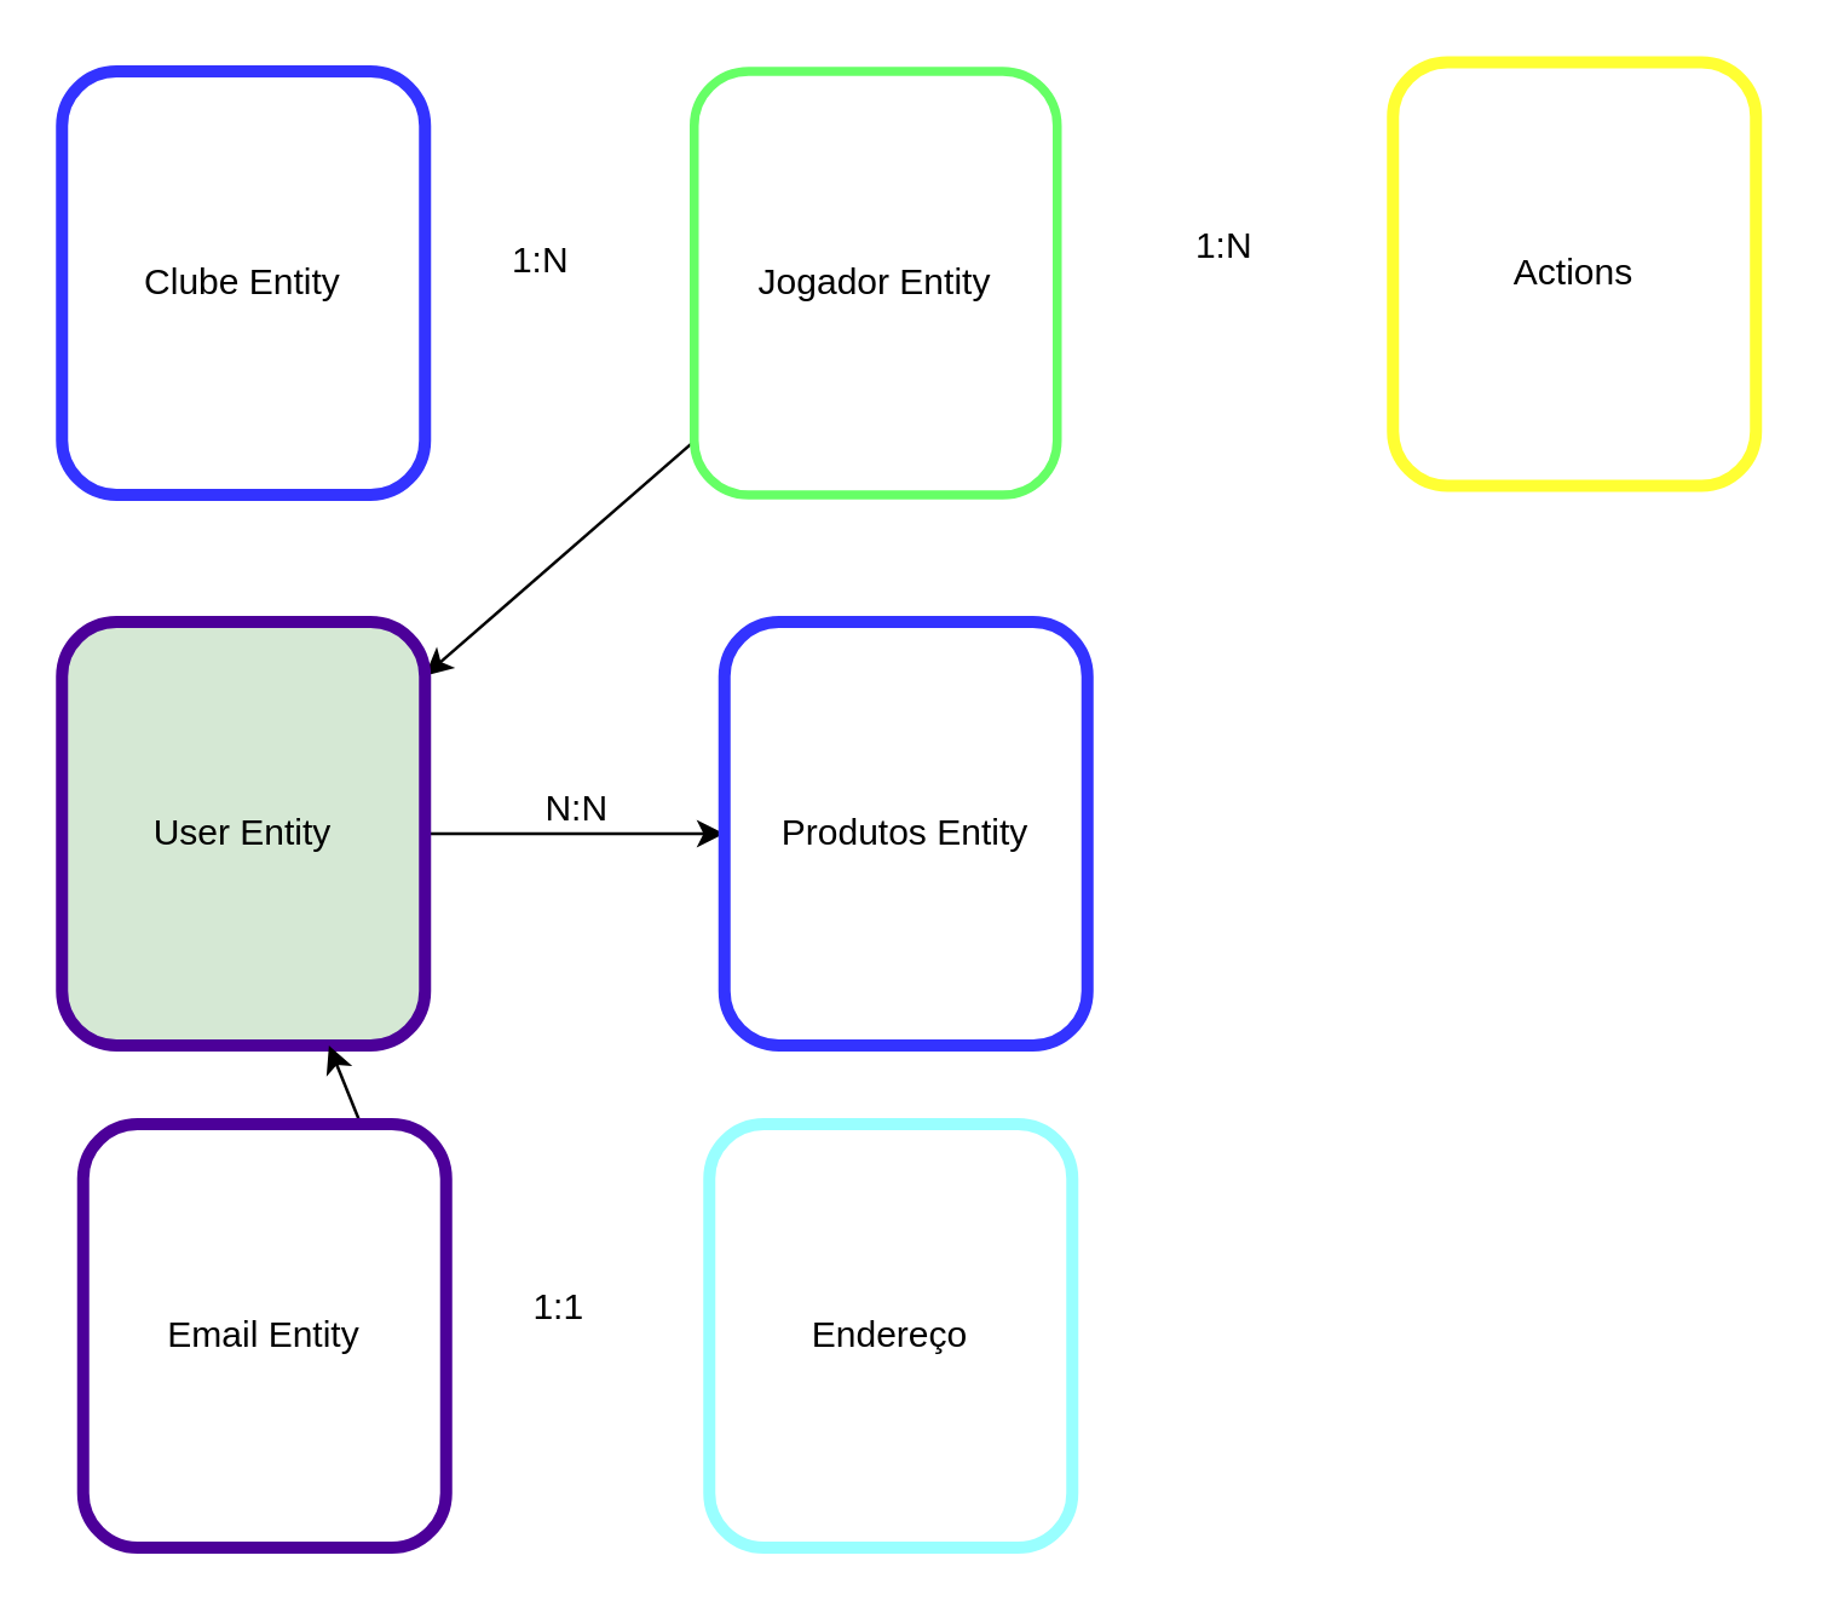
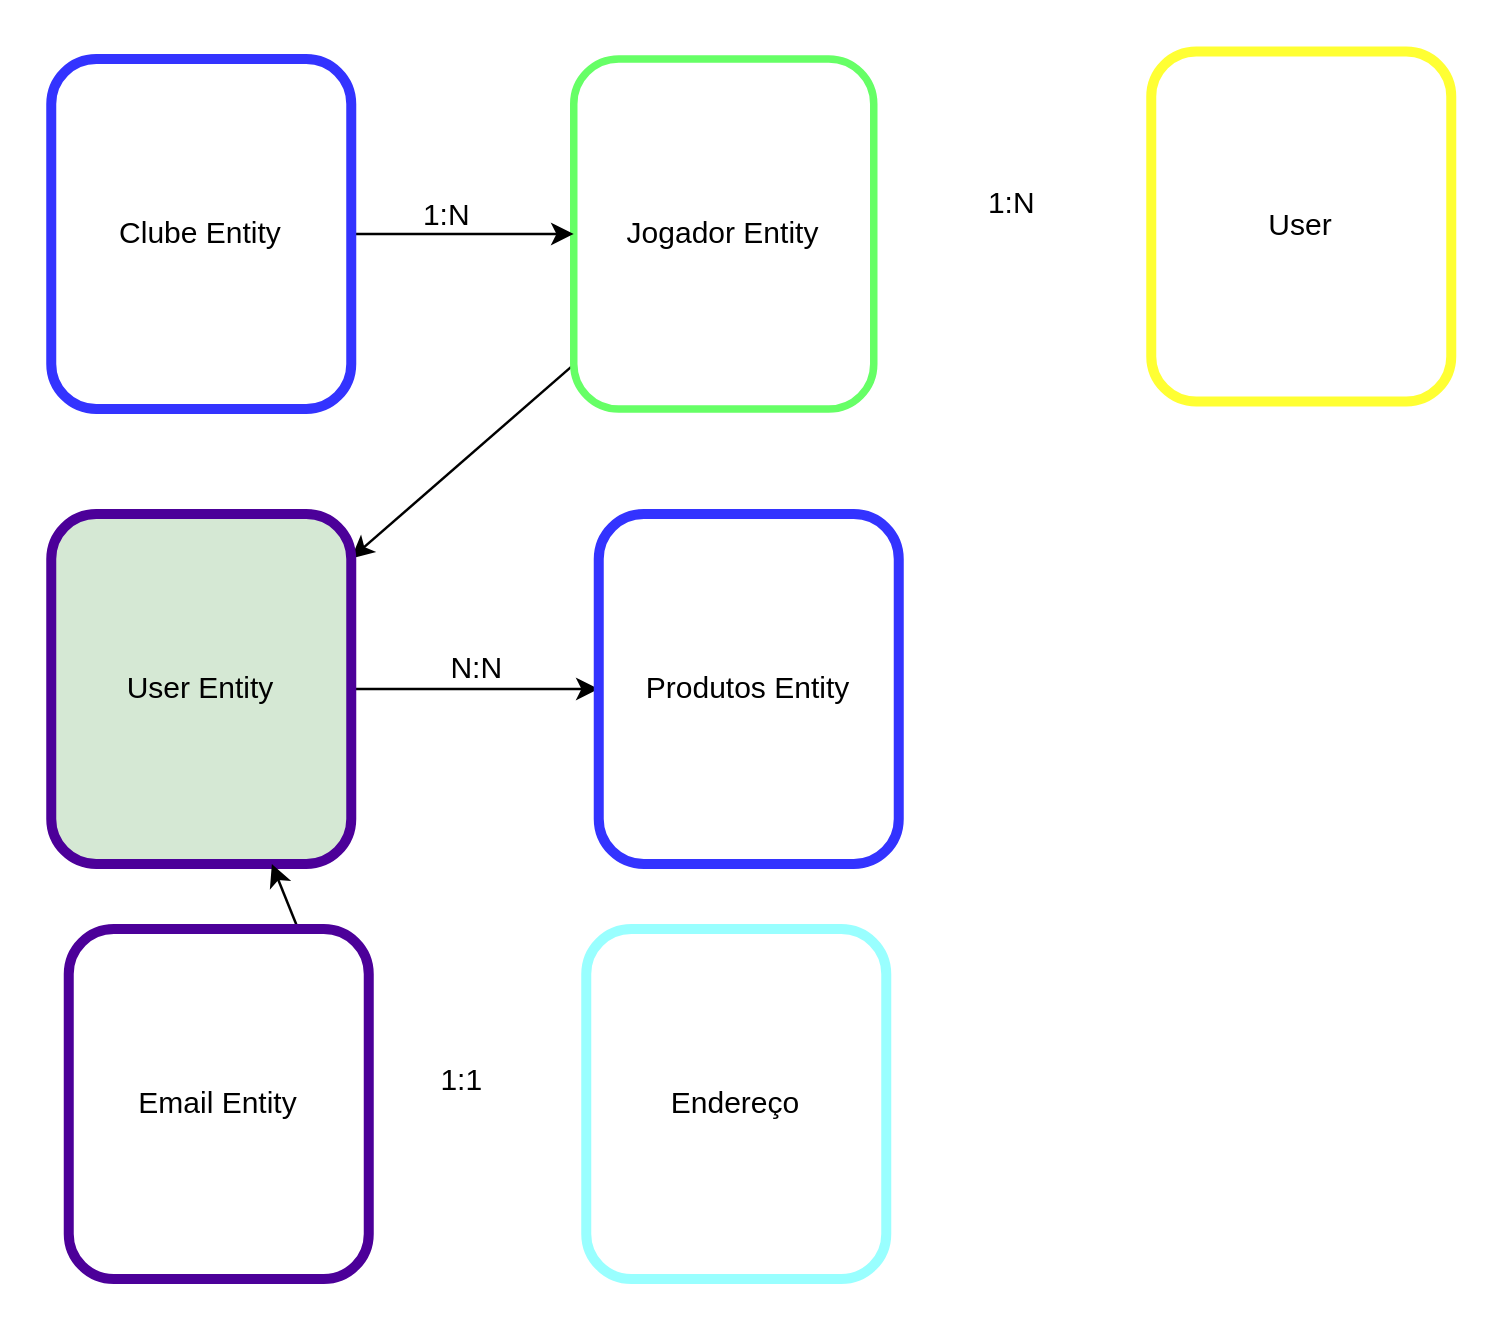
  <mxCell id="0" />
  <mxCell id="1" parent="0" />
  <mxCell id="2" value="" style="edgeStyle=none;html=1;" edge="1" parent="1" source="3" target="10"><mxGeometry relative="1" as="geometry" /></mxCell>
  <mxCell id="3" value="Jogador Entity" style="rounded=1;whiteSpace=wrap;html=1;strokeColor=#66FF66;strokeWidth=3;" vertex="1" parent="1"><mxGeometry x="229" y="23" width="120" height="140" as="geometry" /></mxCell>
+ <mxCell id="4" style="edgeStyle=none;html=1;exitX=1;exitY=0.5;exitDx=0;exitDy=0;entryX=0;entryY=0.5;entryDx=0;entryDy=0;" edge="1" parent="1" source="5" target="3"><mxGeometry relative="1" as="geometry" /></mxCell>
  <mxCell id="5" value="Clube Entity" style="rounded=1;whiteSpace=wrap;html=1;strokeColor=#3333FF;strokeWidth=4;" vertex="1" parent="1"><mxGeometry x="20" y="23" width="120" height="140" as="geometry" /></mxCell>
- <mxCell id="6" value="Actions" style="rounded=1;whiteSpace=wrap;html=1;strokeColor=#FFFF33;strokeWidth=4;" vertex="1" parent="1"><mxGeometry x="460" y="20" width="120" height="140" as="geometry" /></mxCell>
+ <mxCell id="6" value="User" style="rounded=1;whiteSpace=wrap;html=1;strokeColor=#FFFF33;strokeWidth=4;" vertex="1" parent="1"><mxGeometry x="460" y="20" width="120" height="140" as="geometry" /></mxCell>
  <mxCell id="7" value="1:N" style="text;html=1;align=center;verticalAlign=middle;resizable=0;points=[];autosize=1;strokeColor=none;fillColor=none;" vertex="1" parent="1"><mxGeometry x="389" y="72" width="29" height="18" as="geometry" /></mxCell>
  <mxCell id="8" value="1:N" style="text;html=1;align=center;verticalAlign=middle;resizable=0;points=[];autosize=1;strokeColor=none;fillColor=none;" vertex="1" parent="1"><mxGeometry x="163" y="77" width="29" height="18" as="geometry" /></mxCell>
  <mxCell id="9" value="" style="edgeStyle=none;html=1;" edge="1" parent="1" source="10" target="11"><mxGeometry relative="1" as="geometry" /></mxCell>
  <mxCell id="10" value="User Entity" style="rounded=1;whiteSpace=wrap;html=1;strokeColor=#4C0099;strokeWidth=4;fillColor=#d5e8d4;" vertex="1" parent="1"><mxGeometry x="20" y="205" width="120" height="140" as="geometry" /></mxCell>
  <mxCell id="11" value="Produtos Entity" style="rounded=1;whiteSpace=wrap;html=1;strokeColor=#3333FF;strokeWidth=4;" vertex="1" parent="1"><mxGeometry x="239" y="205" width="120" height="140" as="geometry" /></mxCell>
  <mxCell id="12" value="N:N" style="text;html=1;align=center;verticalAlign=middle;resizable=0;points=[];autosize=1;strokeColor=none;fillColor=none;" vertex="1" parent="1"><mxGeometry x="174" y="258" width="31" height="18" as="geometry" /></mxCell>
  <mxCell id="13" style="edgeStyle=none;html=1;exitX=1;exitY=0.5;exitDx=0;exitDy=0;" edge="1" parent="1" source="14" target="10"><mxGeometry relative="1" as="geometry" /></mxCell>
  <mxCell id="14" value="Email Entity" style="rounded=1;whiteSpace=wrap;html=1;strokeColor=#4C0099;strokeWidth=4;" vertex="1" parent="1"><mxGeometry x="27" y="371" width="120" height="140" as="geometry" /></mxCell>
  <mxCell id="15" value="Endereço" style="rounded=1;whiteSpace=wrap;html=1;strokeColor=#99FFFF;strokeWidth=4;" vertex="1" parent="1"><mxGeometry x="234" y="371" width="120" height="140" as="geometry" /></mxCell>
  <mxCell id="16" value="1:1" style="text;html=1;align=center;verticalAlign=middle;resizable=0;points=[];autosize=1;strokeColor=none;fillColor=none;" vertex="1" parent="1"><mxGeometry x="170" y="423" width="27" height="18" as="geometry" /></mxCell>
